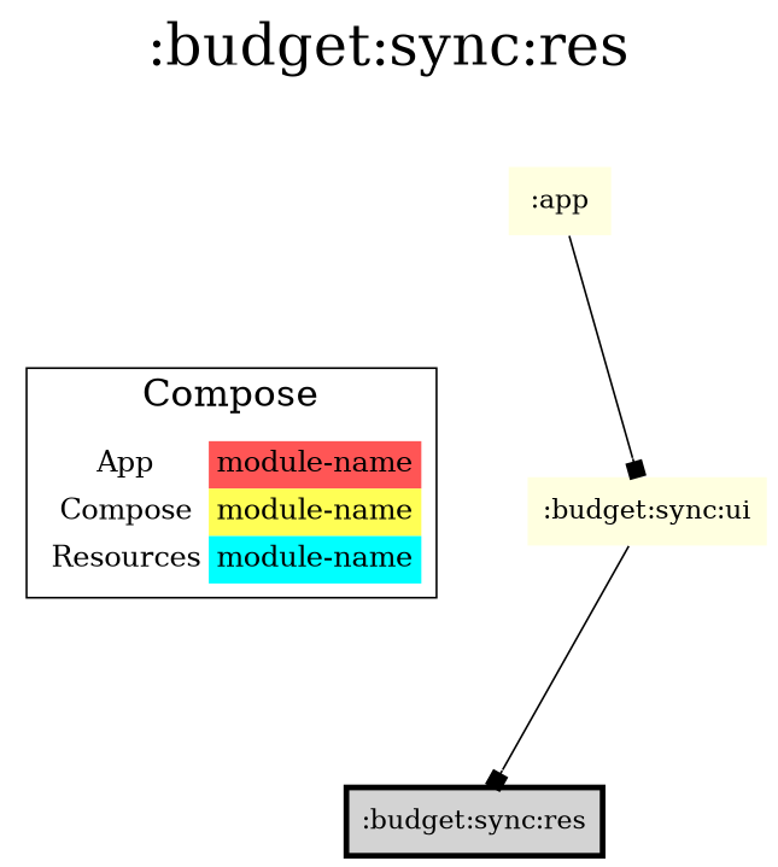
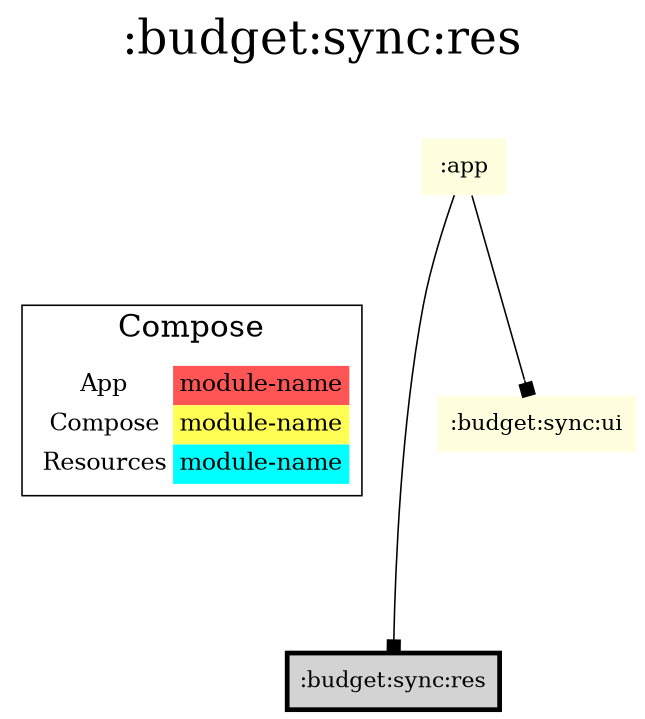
  digraph {
    fontsize=30
    label=":budget:sync:res"
    labelloc=t
    rankdir=TB
    ranksep=1.5
    node [fillcolor=lightyellow shape=none style=filled]
    edge [dir=forward style=solid arrowhead=box]
    ":budget:sync:res" [color=black fillcolor=lightgrey penwidth=3 shape=box]
    n2 [fillcolor="#FFFFFF" fontsize=15 label=< <TABLE BORDER="0" CELLBORDER="0" CELLSPACING="0" CELLPADDING="4"> <TR><TD>App</TD><TD BGCOLOR="#FF5555">module-name</TD></TR> <TR><TD>Compose</TD><TD BGCOLOR="#FFFF55">module-name</TD></TR> <TR><TD>Resources</TD><TD BGCOLOR="#00FFFF">module-name</TD></TR> </TABLE> > margin=0]
    ":app"
    ":budget:sync:ui"
    subgraph sub_1 {
      rank=same
      ":budget:sync:res"
    }
    subgraph cluster_2 {
      fontsize=20
      label=Compose
      n2
    }
    n2 -> ":budget:sync:res" [style=invis arrowhead=""]
    ":app" -> ":budget:sync:ui"
-   ":budget:sync:ui" -> ":budget:sync:res"
+   ":app" -> ":budget:sync:res"
  }
